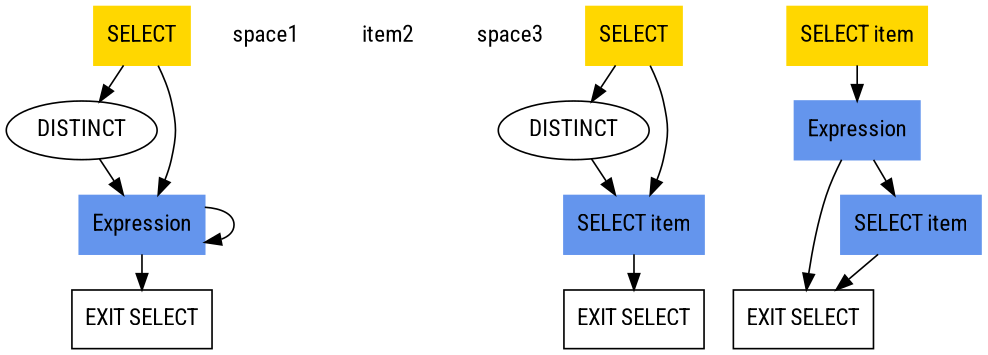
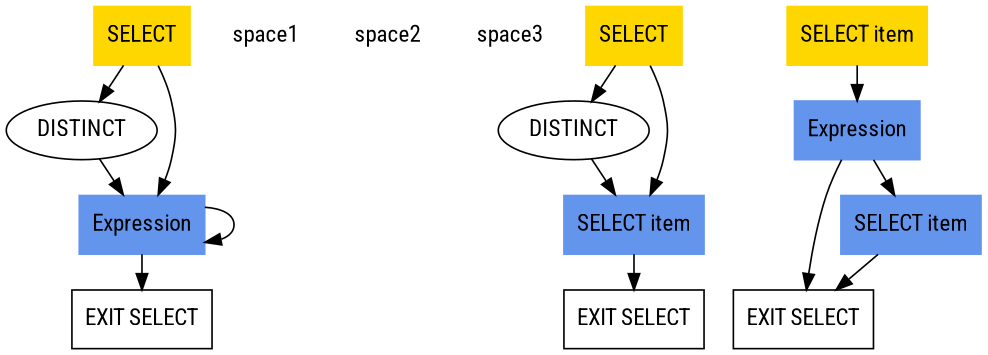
  digraph {
    ranksep=0.3
    fontname="Roboto Condensed"
    node [shape=rectangle fontname="Roboto Condensed"]
    edge [fontname="Roboto Condensed"]
    n1 [color=gold label=SELECT style=filled]
    n2 [label=DISTINCT shape=""]
    n3 [color=cornflowerblue label=Expression style=filled]
    n4 [label="EXIT SELECT"]
    space1 [shape=plaintext]
-   space2 [shape=plaintext label=item2]
+   space2 [shape=plaintext]
    space3 [shape=plaintext]
    n8 [color=gold label=SELECT style=filled]
    n9 [label=DISTINCT shape=""]
    n10 [color=cornflowerblue label="SELECT item" style=filled]
    n11 [label="EXIT SELECT"]
    n12 [color=gold label="SELECT item" style=filled]
    n13 [color=cornflowerblue label=Expression style=filled]
    n14 [label="EXIT SELECT"]
    n15 [color=cornflowerblue label="SELECT item" style=filled]
    subgraph sub_1 {
      n1
      n2
      n3
      n4
      space1
      space2
      space3
    }
    subgraph sub_2 {
      n8
      n9
      n10
      n11
    }
    subgraph sub_3 {
      n12
      n13
      n14
      n15
    }
    n1 -> n2
    n1 -> n3
    n2 -> n3
    n3 -> n3
    n3 -> n4
    n8 -> n9
    n8 -> n10
    n9 -> n10
    n10 -> n11
    n12 -> n13
    n13 -> n14
    n13 -> n15
    n15 -> n14
  }
